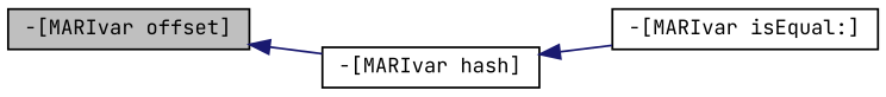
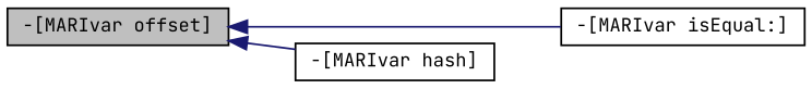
  digraph {
    fontname="JetBrains Mono"
    rankdir=LR
    node [color=black fillcolor=white fontname="JetBrains Mono" fontsize=10 shape=record style=filled]
    edge [color=midnightblue dir=back fontname="JetBrains Mono" fontsize=10 labelfontname=Helvetica labelfontsize=10 style=solid]
    n1 [fillcolor=grey75 fontcolor=black height=0.2 label="-[MARIvar offset]" width=0.4]
    n2 [height=0.2 label="-[MARIvar isEqual:]" width=0.4]
    n3 [height=0.2 label="-[MARIvar hash]" width=0.4]
-   n3 -> n2
+   n1 -> n2
    n1 -> n3
  }
